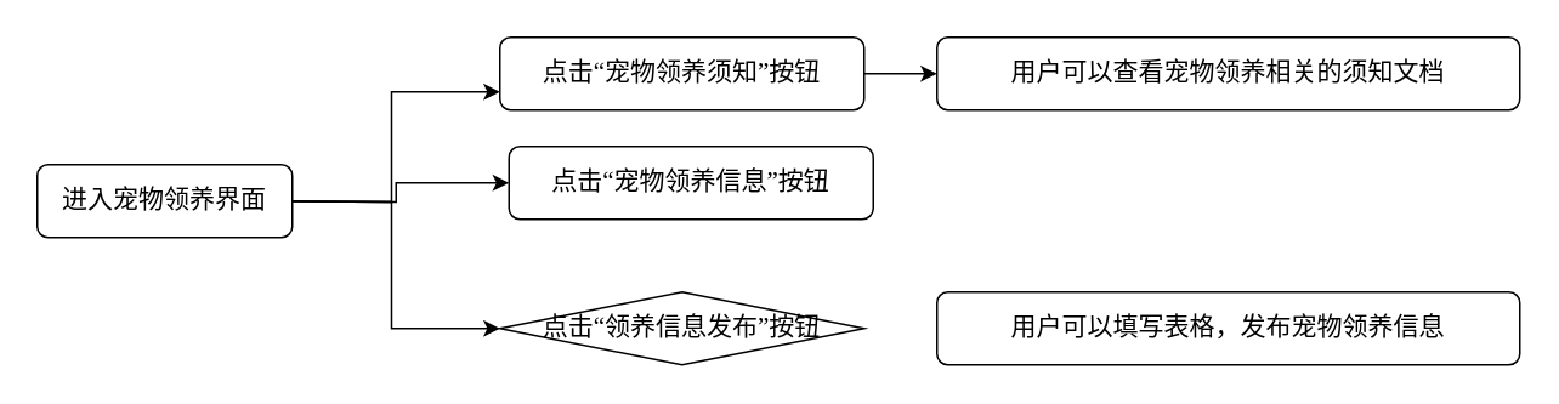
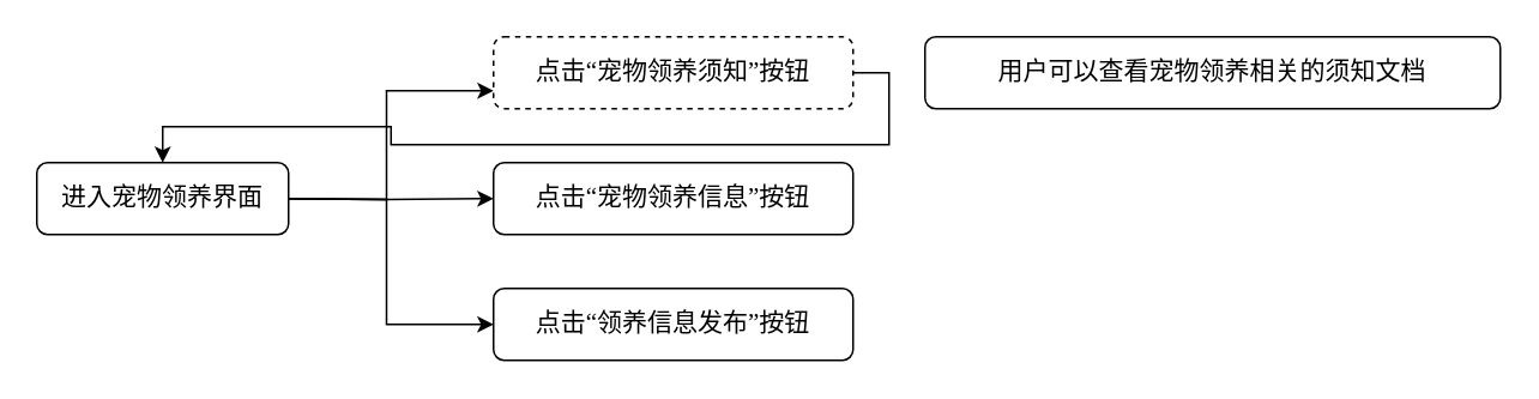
  <mxCell id="0" />
  <mxCell id="1" parent="0" />
  <mxCell id="2" style="edgeStyle=orthogonalEdgeStyle;rounded=0;orthogonalLoop=1;jettySize=auto;html=1;exitX=1;exitY=0.5;exitDx=0;exitDy=0;entryX=0;entryY=0.75;entryDx=0;entryDy=0;" parent="1" target="6" edge="1"><mxGeometry relative="1" as="geometry"><mxPoint x="154" y="110" as="sourcePoint" /></mxGeometry></mxCell>
  <mxCell id="3" style="edgeStyle=orthogonalEdgeStyle;rounded=0;orthogonalLoop=1;jettySize=auto;html=1;exitX=1;exitY=0.5;exitDx=0;exitDy=0;entryX=0;entryY=0.5;entryDx=0;entryDy=0;" parent="1" target="7" edge="1"><mxGeometry relative="1" as="geometry"><mxPoint x="154" y="110" as="sourcePoint" /></mxGeometry></mxCell>
  <mxCell id="4" style="edgeStyle=orthogonalEdgeStyle;rounded=0;orthogonalLoop=1;jettySize=auto;html=1;exitX=1;exitY=0.5;exitDx=0;exitDy=0;entryX=0;entryY=0.5;entryDx=0;entryDy=0;" parent="1" target="8" edge="1"><mxGeometry relative="1" as="geometry"><mxPoint x="154" y="110" as="sourcePoint" /></mxGeometry></mxCell>
- <mxCell id="5" style="edgeStyle=orthogonalEdgeStyle;rounded=0;orthogonalLoop=1;jettySize=auto;html=1;exitX=1;exitY=0.5;exitDx=0;exitDy=0;entryX=0;entryY=0.5;entryDx=0;entryDy=0;" parent="1" source="6" target="9" edge="1"><mxGeometry relative="1" as="geometry" /></mxCell>
- <mxCell id="6" value="&lt;p class=&quot;MsoNormal&quot;&gt;&lt;span style=&quot;mso-spacerun:'yes';font-family:宋体;mso-ascii-font-family:Calibri;&lt;br/&gt;mso-hansi-font-family:Calibri;mso-bidi-font-family:'Times New Roman';font-size:10.5pt;&lt;br/&gt;mso-font-kerning:1.0pt;&quot;&gt;&lt;font face=&quot;宋体&quot;&gt;点击&lt;/font&gt;&lt;font face=&quot;宋体&quot;&gt;“宠物领养须知”按钮&lt;/font&gt;&lt;/span&gt;&lt;/p&gt;" style="rounded=1;whiteSpace=wrap;html=1;fontSize=12;glass=0;strokeWidth=1;shadow=0;" parent="1" vertex="1"><mxGeometry x="274" y="20" width="200" height="40" as="geometry" /></mxCell>
- <mxCell id="7" value="&lt;p class=&quot;MsoNormal&quot;&gt;&lt;span style=&quot;mso-spacerun:'yes';font-family:宋体;mso-ascii-font-family:Calibri;&lt;br/&gt;mso-hansi-font-family:Calibri;mso-bidi-font-family:'Times New Roman';font-size:10.5pt;&lt;br/&gt;mso-font-kerning:1.0pt;&quot;&gt;&lt;font face=&quot;宋体&quot;&gt;点击&lt;/font&gt;&lt;font face=&quot;宋体&quot;&gt;“&lt;/font&gt;&lt;/span&gt;&lt;span style=&quot;font-family: 宋体; font-size: 10.5pt; background-color: initial;&quot;&gt;宠物领养信息&lt;/span&gt;&lt;span style=&quot;font-family: 宋体; font-size: 10.5pt; background-color: initial;&quot;&gt;”按钮&lt;/span&gt;&lt;/p&gt;" style="rounded=1;whiteSpace=wrap;html=1;fontSize=12;glass=0;strokeWidth=1;shadow=0;" parent="1" vertex="1"><mxGeometry x="279" y="80" width="200" height="40" as="geometry" /></mxCell>
- <mxCell id="8" value="&lt;p class=&quot;MsoNormal&quot;&gt;&lt;span style=&quot;mso-spacerun:'yes';font-family:宋体;mso-ascii-font-family:Calibri;&lt;br/&gt;mso-hansi-font-family:Calibri;mso-bidi-font-family:'Times New Roman';font-size:10.5pt;&lt;br/&gt;mso-font-kerning:1.0pt;&quot;&gt;&lt;font face=&quot;宋体&quot;&gt;点击&lt;/font&gt;&lt;font face=&quot;宋体&quot;&gt;“&lt;/font&gt;&lt;/span&gt;&lt;span style=&quot;font-family: 宋体; font-size: 10.5pt; background-color: initial;&quot;&gt;领养信息发布&lt;/span&gt;&lt;span style=&quot;background-color: initial; font-family: 宋体; font-size: 10.5pt;&quot;&gt;”按钮&lt;/span&gt;&lt;/p&gt;" style="rhombus;whiteSpace=wrap;html=1;fontSize=12;glass=0;strokeWidth=1;shadow=0;" parent="1" vertex="1"><mxGeometry x="274" y="160" width="200" height="40" as="geometry" /></mxCell>
+ <mxCell id="5" style="edgeStyle=orthogonalEdgeStyle;rounded=0;orthogonalLoop=1;jettySize=auto;html=1;exitX=1;exitY=0.5;exitDx=0;exitDy=0;" parent="1" source="6" target="11" edge="1"><mxGeometry relative="1" as="geometry" /></mxCell>
+ <mxCell id="6" value="&lt;p class=&quot;MsoNormal&quot;&gt;&lt;span style=&quot;mso-spacerun:'yes';font-family:宋体;mso-ascii-font-family:Calibri;&lt;br/&gt;mso-hansi-font-family:Calibri;mso-bidi-font-family:'Times New Roman';font-size:10.5pt;&lt;br/&gt;mso-font-kerning:1.0pt;&quot;&gt;&lt;font face=&quot;宋体&quot;&gt;点击&lt;/font&gt;&lt;font face=&quot;宋体&quot;&gt;“宠物领养须知”按钮&lt;/font&gt;&lt;/span&gt;&lt;/p&gt;" style="rounded=1;whiteSpace=wrap;html=1;fontSize=12;glass=0;strokeWidth=1;shadow=0;dashed=1;" parent="1" vertex="1"><mxGeometry x="274" y="20" width="200" height="40" as="geometry" /></mxCell>
+ <mxCell id="7" value="&lt;p class=&quot;MsoNormal&quot;&gt;&lt;span style=&quot;mso-spacerun:'yes';font-family:宋体;mso-ascii-font-family:Calibri;&lt;br/&gt;mso-hansi-font-family:Calibri;mso-bidi-font-family:'Times New Roman';font-size:10.5pt;&lt;br/&gt;mso-font-kerning:1.0pt;&quot;&gt;&lt;font face=&quot;宋体&quot;&gt;点击&lt;/font&gt;&lt;font face=&quot;宋体&quot;&gt;“&lt;/font&gt;&lt;/span&gt;&lt;span style=&quot;font-family: 宋体; font-size: 10.5pt; background-color: initial;&quot;&gt;宠物领养信息&lt;/span&gt;&lt;span style=&quot;font-family: 宋体; font-size: 10.5pt; background-color: initial;&quot;&gt;”按钮&lt;/span&gt;&lt;/p&gt;" style="rounded=1;whiteSpace=wrap;html=1;fontSize=12;glass=0;strokeWidth=1;shadow=0;" parent="1" vertex="1"><mxGeometry x="274" y="90" width="200" height="40" as="geometry" /></mxCell>
+ <mxCell id="8" value="&lt;p class=&quot;MsoNormal&quot;&gt;&lt;span style=&quot;mso-spacerun:'yes';font-family:宋体;mso-ascii-font-family:Calibri;&lt;br/&gt;mso-hansi-font-family:Calibri;mso-bidi-font-family:'Times New Roman';font-size:10.5pt;&lt;br/&gt;mso-font-kerning:1.0pt;&quot;&gt;&lt;font face=&quot;宋体&quot;&gt;点击&lt;/font&gt;&lt;font face=&quot;宋体&quot;&gt;“&lt;/font&gt;&lt;/span&gt;&lt;span style=&quot;font-family: 宋体; font-size: 10.5pt; background-color: initial;&quot;&gt;领养信息发布&lt;/span&gt;&lt;span style=&quot;background-color: initial; font-family: 宋体; font-size: 10.5pt;&quot;&gt;”按钮&lt;/span&gt;&lt;/p&gt;" style="rounded=1;whiteSpace=wrap;html=1;fontSize=12;glass=0;strokeWidth=1;shadow=0;" parent="1" vertex="1"><mxGeometry x="274" y="160" width="200" height="40" as="geometry" /></mxCell>
  <mxCell id="9" value="&lt;p class=&quot;MsoNormal&quot;&gt;&lt;span style=&quot;mso-spacerun:'yes';font-family:宋体;mso-ascii-font-family:Calibri;&lt;br/&gt;mso-hansi-font-family:Calibri;mso-bidi-font-family:'Times New Roman';font-size:10.5pt;&lt;br/&gt;mso-font-kerning:1.0pt;&quot;&gt;用户可以查看宠物领养相关的须知文档&lt;/span&gt;&lt;/p&gt;" style="rounded=1;whiteSpace=wrap;html=1;fontSize=12;glass=0;strokeWidth=1;shadow=0;" parent="1" vertex="1"><mxGeometry x="514" y="20" width="320" height="40" as="geometry" /></mxCell>
- <mxCell id="10" value="&lt;p class=&quot;MsoNormal&quot;&gt;&lt;span style=&quot;mso-spacerun:'yes';font-family:宋体;mso-ascii-font-family:Calibri;&lt;br/&gt;mso-hansi-font-family:Calibri;mso-bidi-font-family:'Times New Roman';font-size:10.5pt;&lt;br/&gt;mso-font-kerning:1.0pt;&quot;&gt;用户可以填写表格，发布宠物领养信息&lt;/span&gt;&lt;/p&gt;" style="rounded=1;whiteSpace=wrap;html=1;fontSize=12;glass=0;strokeWidth=1;shadow=0;" parent="1" vertex="1"><mxGeometry x="514" y="160" width="320" height="40" as="geometry" /></mxCell>
  <mxCell id="11" value="&lt;p class=&quot;MsoNormal&quot;&gt;&lt;font face=&quot;宋体&quot;&gt;&lt;span style=&quot;font-size: 14px;&quot;&gt;进入宠物领养界面&lt;/span&gt;&lt;/font&gt;&lt;/p&gt;" style="rounded=1;whiteSpace=wrap;html=1;fontSize=12;glass=0;strokeWidth=1;shadow=0;" vertex="1" parent="1"><mxGeometry y="90" width="140" height="40" as="geometry" x="20" /></mxCell>
